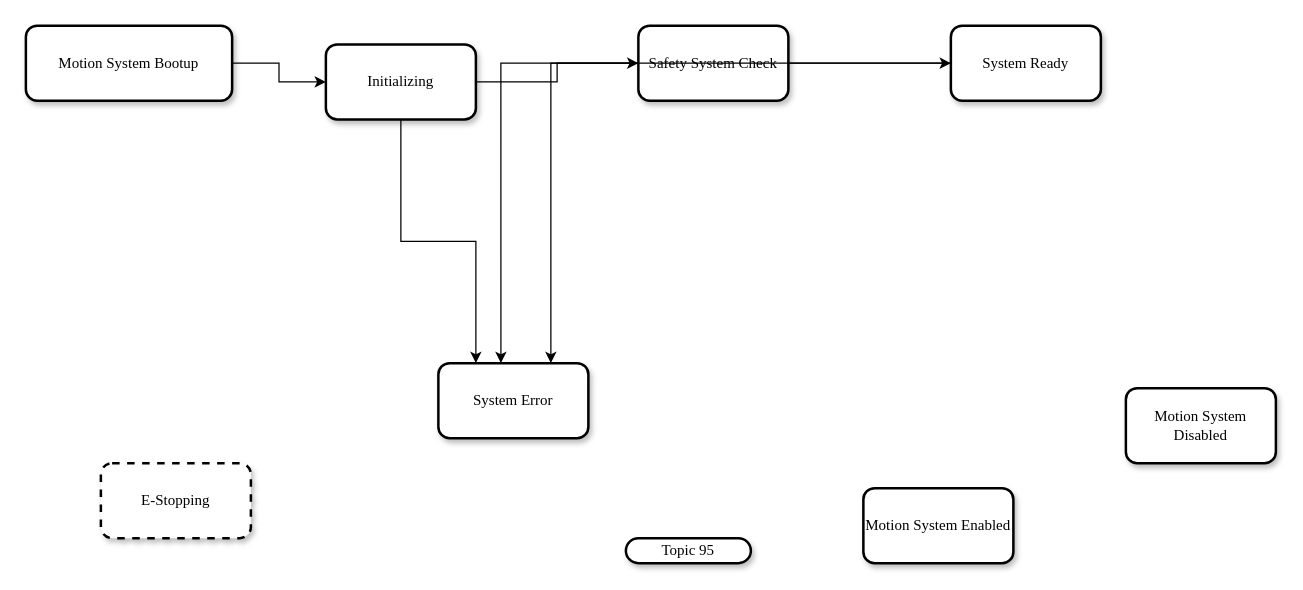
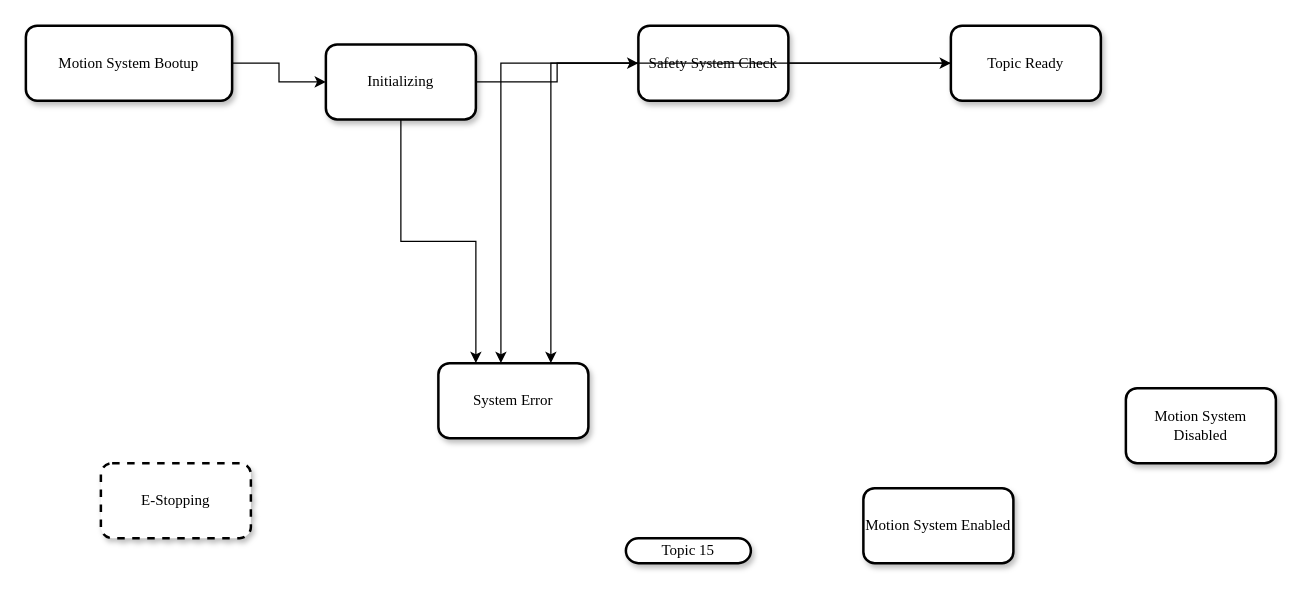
  <mxCell id="0" />
  <mxCell id="1" parent="0" />
  <mxCell id="2" style="edgeStyle=orthogonalEdgeStyle;rounded=0;orthogonalLoop=1;jettySize=auto;html=1;entryX=0;entryY=0.5;entryDx=0;entryDy=0;" edge="1" parent="1" source="3" target="14"><mxGeometry relative="1" as="geometry" /></mxCell>
  <mxCell id="3" value="Motion System Bootup" style="rounded=1;whiteSpace=wrap;html=1;shadow=1;comic=0;labelBackgroundColor=none;strokeColor=#000000;strokeWidth=2;fillColor=#FFFFFF;fontFamily=Verdana;fontSize=12;fontColor=#000000;align=center;" parent="1" vertex="1"><mxGeometry x="20" y="20" width="165" height="60" as="geometry" /></mxCell>
- <mxCell id="4" value="&lt;span&gt;Topic 95&lt;/span&gt;" style="whiteSpace=wrap;html=1;rounded=1;shadow=1;comic=0;labelBackgroundColor=none;strokeColor=#000000;strokeWidth=2;fillColor=#FFFFFF;fontFamily=Verdana;fontSize=12;fontColor=#000000;align=center;arcSize=50;" parent="1" vertex="1"><mxGeometry x="500" y="430" width="100" height="20" as="geometry" /></mxCell>
+ <mxCell id="4" value="&lt;span&gt;Topic 15&lt;/span&gt;" style="whiteSpace=wrap;html=1;rounded=1;shadow=1;comic=0;labelBackgroundColor=none;strokeColor=#000000;strokeWidth=2;fillColor=#FFFFFF;fontFamily=Verdana;fontSize=12;fontColor=#000000;align=center;arcSize=50;" parent="1" vertex="1"><mxGeometry x="500" y="430" width="100" height="20" as="geometry" /></mxCell>
  <mxCell id="5" style="edgeStyle=orthogonalEdgeStyle;rounded=0;orthogonalLoop=1;jettySize=auto;html=1;entryX=0;entryY=0.5;entryDx=0;entryDy=0;" edge="1" parent="1" source="7" target="11"><mxGeometry relative="1" as="geometry" /></mxCell>
  <mxCell id="6" style="edgeStyle=orthogonalEdgeStyle;rounded=0;orthogonalLoop=1;jettySize=auto;html=1;entryX=0.417;entryY=0;entryDx=0;entryDy=0;entryPerimeter=0;" edge="1" parent="1" source="7" target="15"><mxGeometry relative="1" as="geometry" /></mxCell>
  <mxCell id="7" value="Safety System Check" style="rounded=1;whiteSpace=wrap;html=1;shadow=1;comic=0;labelBackgroundColor=none;strokeColor=#000000;strokeWidth=2;fillColor=#FFFFFF;fontFamily=Verdana;fontSize=12;fontColor=#000000;align=center;" vertex="1" parent="1"><mxGeometry x="510" y="20" width="120" height="60" as="geometry" /></mxCell>
  <mxCell id="8" value="Motion System Enabled" style="rounded=1;whiteSpace=wrap;html=1;shadow=1;comic=0;labelBackgroundColor=none;strokeColor=#000000;strokeWidth=2;fillColor=#FFFFFF;fontFamily=Verdana;fontSize=12;fontColor=#000000;align=center;" vertex="1" parent="1"><mxGeometry x="690" y="390" width="120" height="60" as="geometry" /></mxCell>
  <mxCell id="9" value="Motion System&lt;br&gt;Disabled" style="rounded=1;whiteSpace=wrap;html=1;shadow=1;comic=0;labelBackgroundColor=none;strokeColor=#000000;strokeWidth=2;fillColor=#FFFFFF;fontFamily=Verdana;fontSize=12;fontColor=#000000;align=center;" vertex="1" parent="1"><mxGeometry x="900" y="310" width="120" height="60" as="geometry" /></mxCell>
  <mxCell id="10" style="edgeStyle=orthogonalEdgeStyle;rounded=0;orthogonalLoop=1;jettySize=auto;html=1;entryX=0.75;entryY=0;entryDx=0;entryDy=0;" edge="1" parent="1" source="11" target="15"><mxGeometry relative="1" as="geometry" /></mxCell>
- <mxCell id="11" value="System Ready" style="rounded=1;whiteSpace=wrap;html=1;shadow=1;comic=0;labelBackgroundColor=none;strokeColor=#000000;strokeWidth=2;fillColor=#FFFFFF;fontFamily=Verdana;fontSize=12;fontColor=#000000;align=center;" vertex="1" parent="1"><mxGeometry x="760" y="20" width="120" height="60" as="geometry" /></mxCell>
+ <mxCell id="11" value="Topic Ready" style="rounded=1;whiteSpace=wrap;html=1;shadow=1;comic=0;labelBackgroundColor=none;strokeColor=#000000;strokeWidth=2;fillColor=#FFFFFF;fontFamily=Verdana;fontSize=12;fontColor=#000000;align=center;" vertex="1" parent="1"><mxGeometry x="760" y="20" width="120" height="60" as="geometry" /></mxCell>
  <mxCell id="12" style="edgeStyle=orthogonalEdgeStyle;rounded=0;orthogonalLoop=1;jettySize=auto;html=1;entryX=0;entryY=0.5;entryDx=0;entryDy=0;" edge="1" parent="1" source="14" target="7"><mxGeometry relative="1" as="geometry" /></mxCell>
  <mxCell id="13" style="edgeStyle=orthogonalEdgeStyle;rounded=0;orthogonalLoop=1;jettySize=auto;html=1;entryX=0.25;entryY=0;entryDx=0;entryDy=0;" edge="1" parent="1" source="14" target="15"><mxGeometry relative="1" as="geometry" /></mxCell>
  <mxCell id="14" value="Initializing" style="rounded=1;whiteSpace=wrap;html=1;shadow=1;comic=0;labelBackgroundColor=none;strokeColor=#000000;strokeWidth=2;fillColor=#FFFFFF;fontFamily=Verdana;fontSize=12;fontColor=#000000;align=center;" vertex="1" parent="1"><mxGeometry x="260" y="35" width="120" height="60" as="geometry" /></mxCell>
  <mxCell id="15" value="System Error" style="rounded=1;whiteSpace=wrap;html=1;shadow=1;comic=0;labelBackgroundColor=none;strokeColor=#000000;strokeWidth=2;fillColor=#FFFFFF;fontFamily=Verdana;fontSize=12;fontColor=#000000;align=center;" vertex="1" parent="1"><mxGeometry x="350" y="290" width="120" height="60" as="geometry" /></mxCell>
  <mxCell id="16" value="E-Stopping" style="rounded=1;whiteSpace=wrap;html=1;shadow=1;comic=0;labelBackgroundColor=none;strokeColor=#000000;strokeWidth=2;fillColor=#FFFFFF;fontFamily=Verdana;fontSize=12;fontColor=#000000;align=center;dashed=1;" vertex="1" parent="1"><mxGeometry x="80" y="370" width="120" height="60" as="geometry" /></mxCell>
